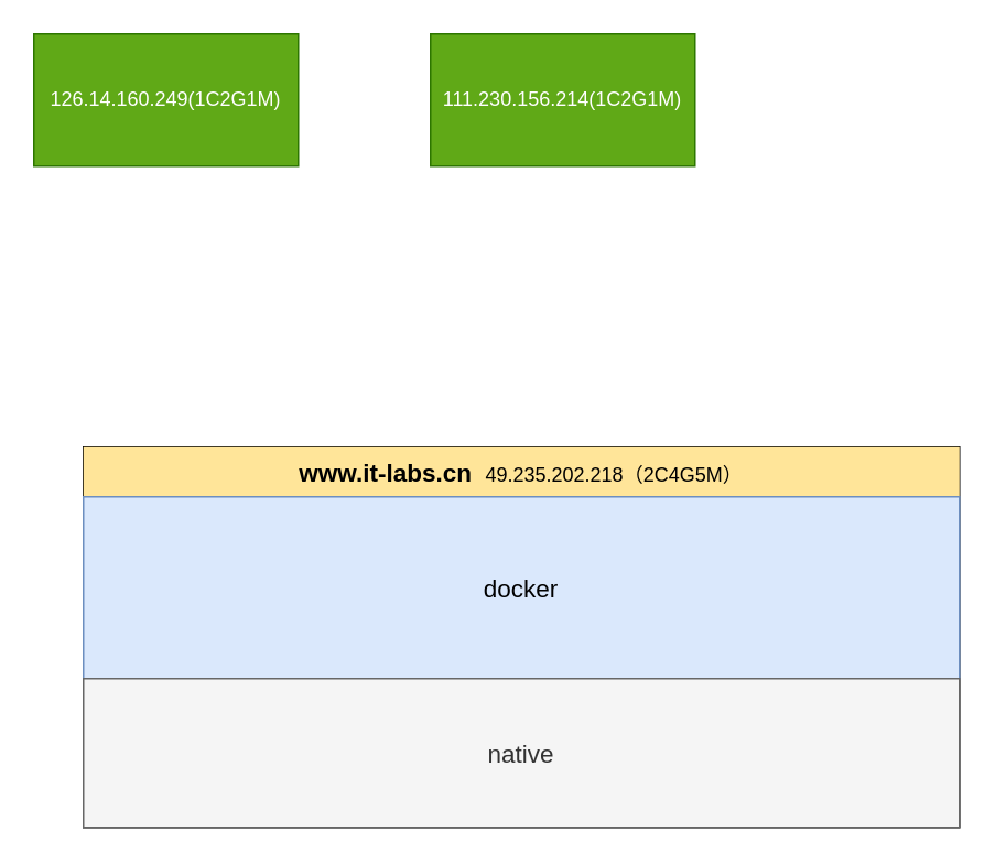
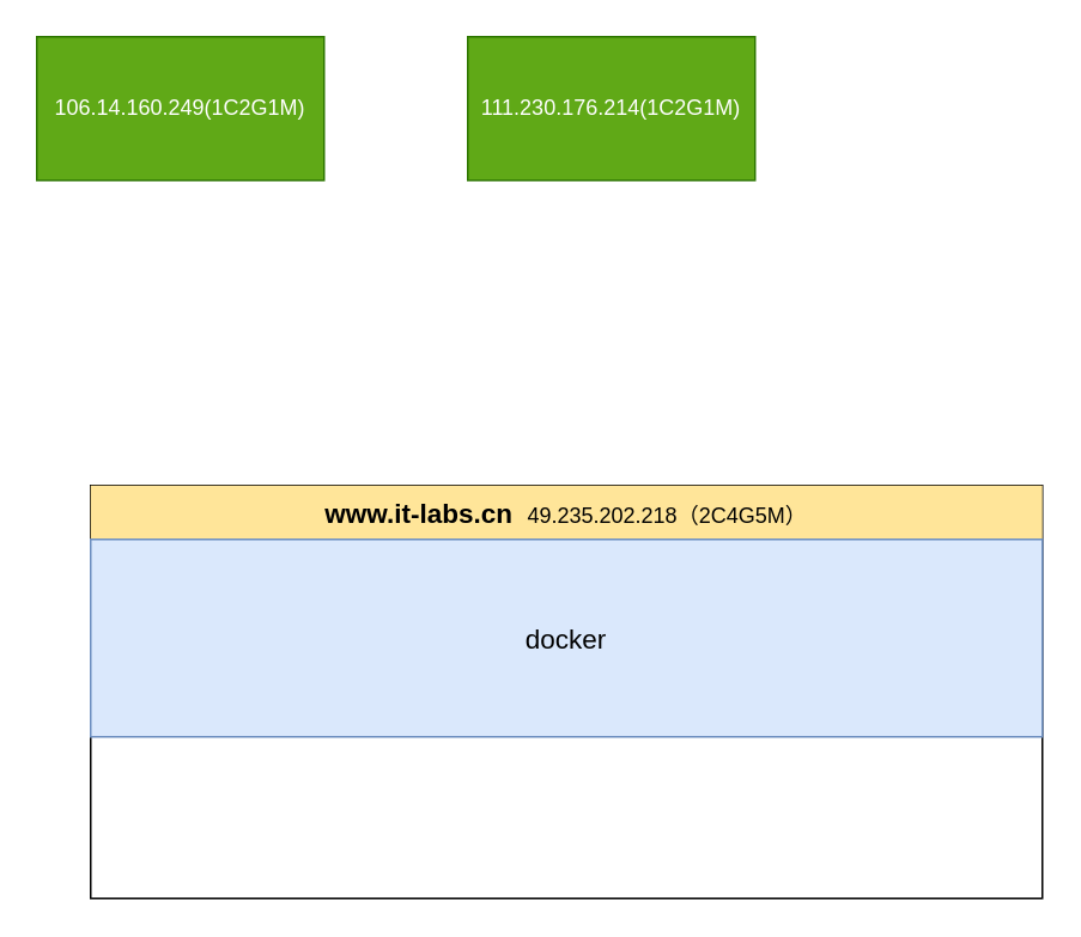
  <mxCell id="0" />
  <mxCell id="1" parent="0" />
- <mxCell id="2" value="126.14.160.249(1C2G1M)" style="rounded=0;whiteSpace=wrap;html=1;fillColor=#60a917;strokeColor=#2D7600;fontColor=#ffffff;" parent="1" vertex="1"><mxGeometry x="20" y="20" width="160" height="80" as="geometry" /></mxCell>
- <mxCell id="3" value="111.230.156.214(1C2G1M)" style="rounded=0;whiteSpace=wrap;html=1;fillColor=#60a917;strokeColor=#2D7600;fontColor=#ffffff;" parent="1" vertex="1"><mxGeometry x="260" y="20" width="160" height="80" as="geometry" /></mxCell>
+ <mxCell id="2" value="106.14.160.249(1C2G1M)" style="rounded=0;whiteSpace=wrap;html=1;fillColor=#60a917;strokeColor=#2D7600;fontColor=#ffffff;" parent="1" vertex="1"><mxGeometry x="20" y="20" width="160" height="80" as="geometry" /></mxCell>
+ <mxCell id="3" value="111.230.176.214(1C2G1M)" style="rounded=0;whiteSpace=wrap;html=1;fillColor=#60a917;strokeColor=#2D7600;fontColor=#ffffff;" parent="1" vertex="1"><mxGeometry x="260" y="20" width="160" height="80" as="geometry" /></mxCell>
  <mxCell id="4" value="" style="rounded=0;whiteSpace=wrap;html=1;" parent="1" vertex="1"><mxGeometry x="50" y="270" width="530" height="230" as="geometry" /></mxCell>
  <mxCell id="5" value="www.it-labs.cn&amp;nbsp;&amp;nbsp;&lt;span style=&quot;font-size: 12px ; font-weight: 400&quot;&gt;49.235.202.218（2C4G5M）&lt;/span&gt;" style="text;html=1;strokeColor=none;fillColor=#FFE599;align=center;verticalAlign=middle;whiteSpace=wrap;rounded=0;fontStyle=1;fontSize=15;" vertex="1" parent="1"><mxGeometry x="50" y="270" width="530" height="30" as="geometry" /></mxCell>
  <mxCell id="6" value="docker" style="rounded=0;whiteSpace=wrap;html=1;fillColor=#dae8fc;fontSize=15;strokeColor=#6c8ebf;" vertex="1" parent="1"><mxGeometry x="50" y="300" width="530" height="110" as="geometry" /></mxCell>
- <mxCell id="7" value="native" style="rounded=0;whiteSpace=wrap;html=1;fillColor=#f5f5f5;fontSize=15;strokeColor=#666666;fontColor=#333333;" vertex="1" parent="1"><mxGeometry x="50" y="410" width="530" height="90" as="geometry" /></mxCell>
